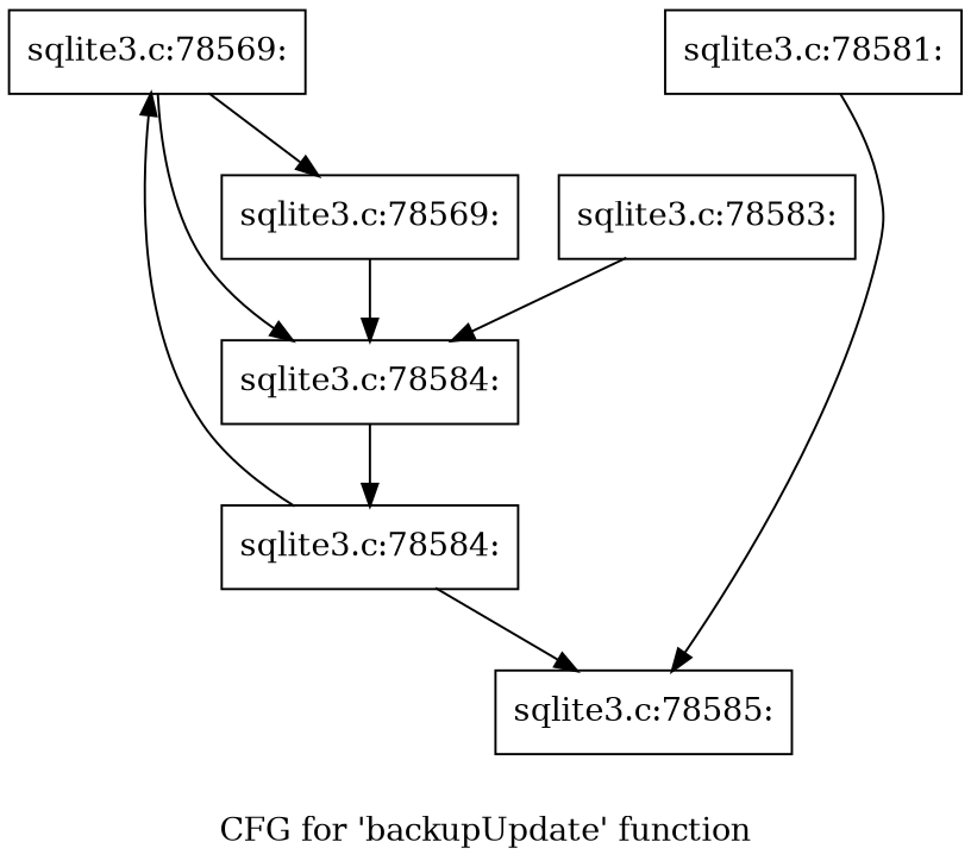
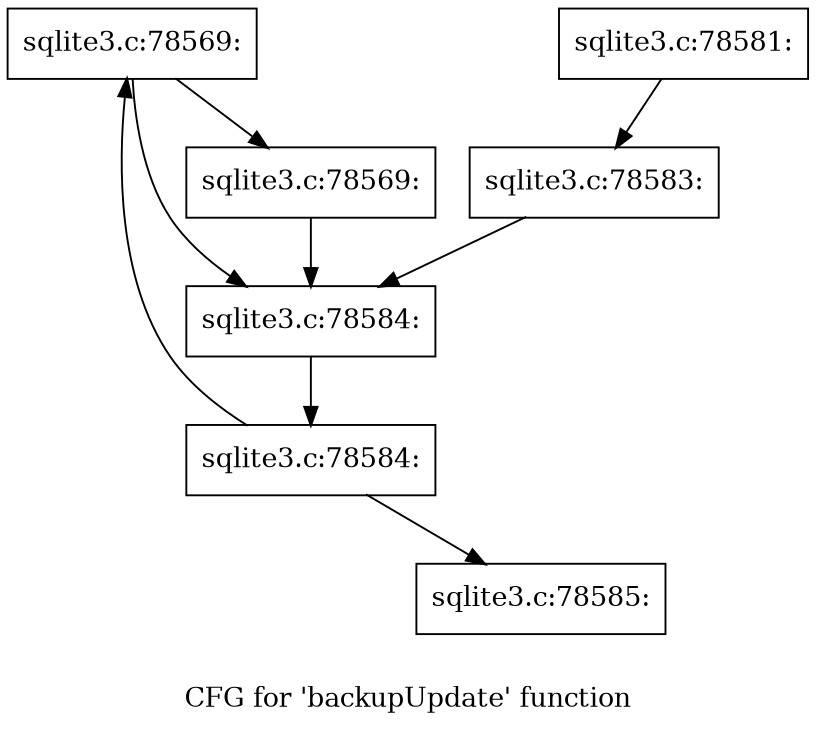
  digraph {
    label="CFG for 'backupUpdate' function"
    node [shape=record]
    n1 [label="{sqlite3.c:78569:}"]
    n2 [label="{sqlite3.c:78584:}"]
    n3 [label="{sqlite3.c:78569:}"]
    n4 [label="{sqlite3.c:78584:}"]
    n5 [label="{sqlite3.c:78585:}"]
    n6 [label="{sqlite3.c:78581:}"]
    n7 [label="{sqlite3.c:78583:}"]
    n1 -> n2
    n1 -> n3
    n2 -> n4
    n3 -> n2
    n4 -> n1
    n4 -> n5
-   n6 -> n5
+   n6 -> n7
    n7 -> n2
  }
